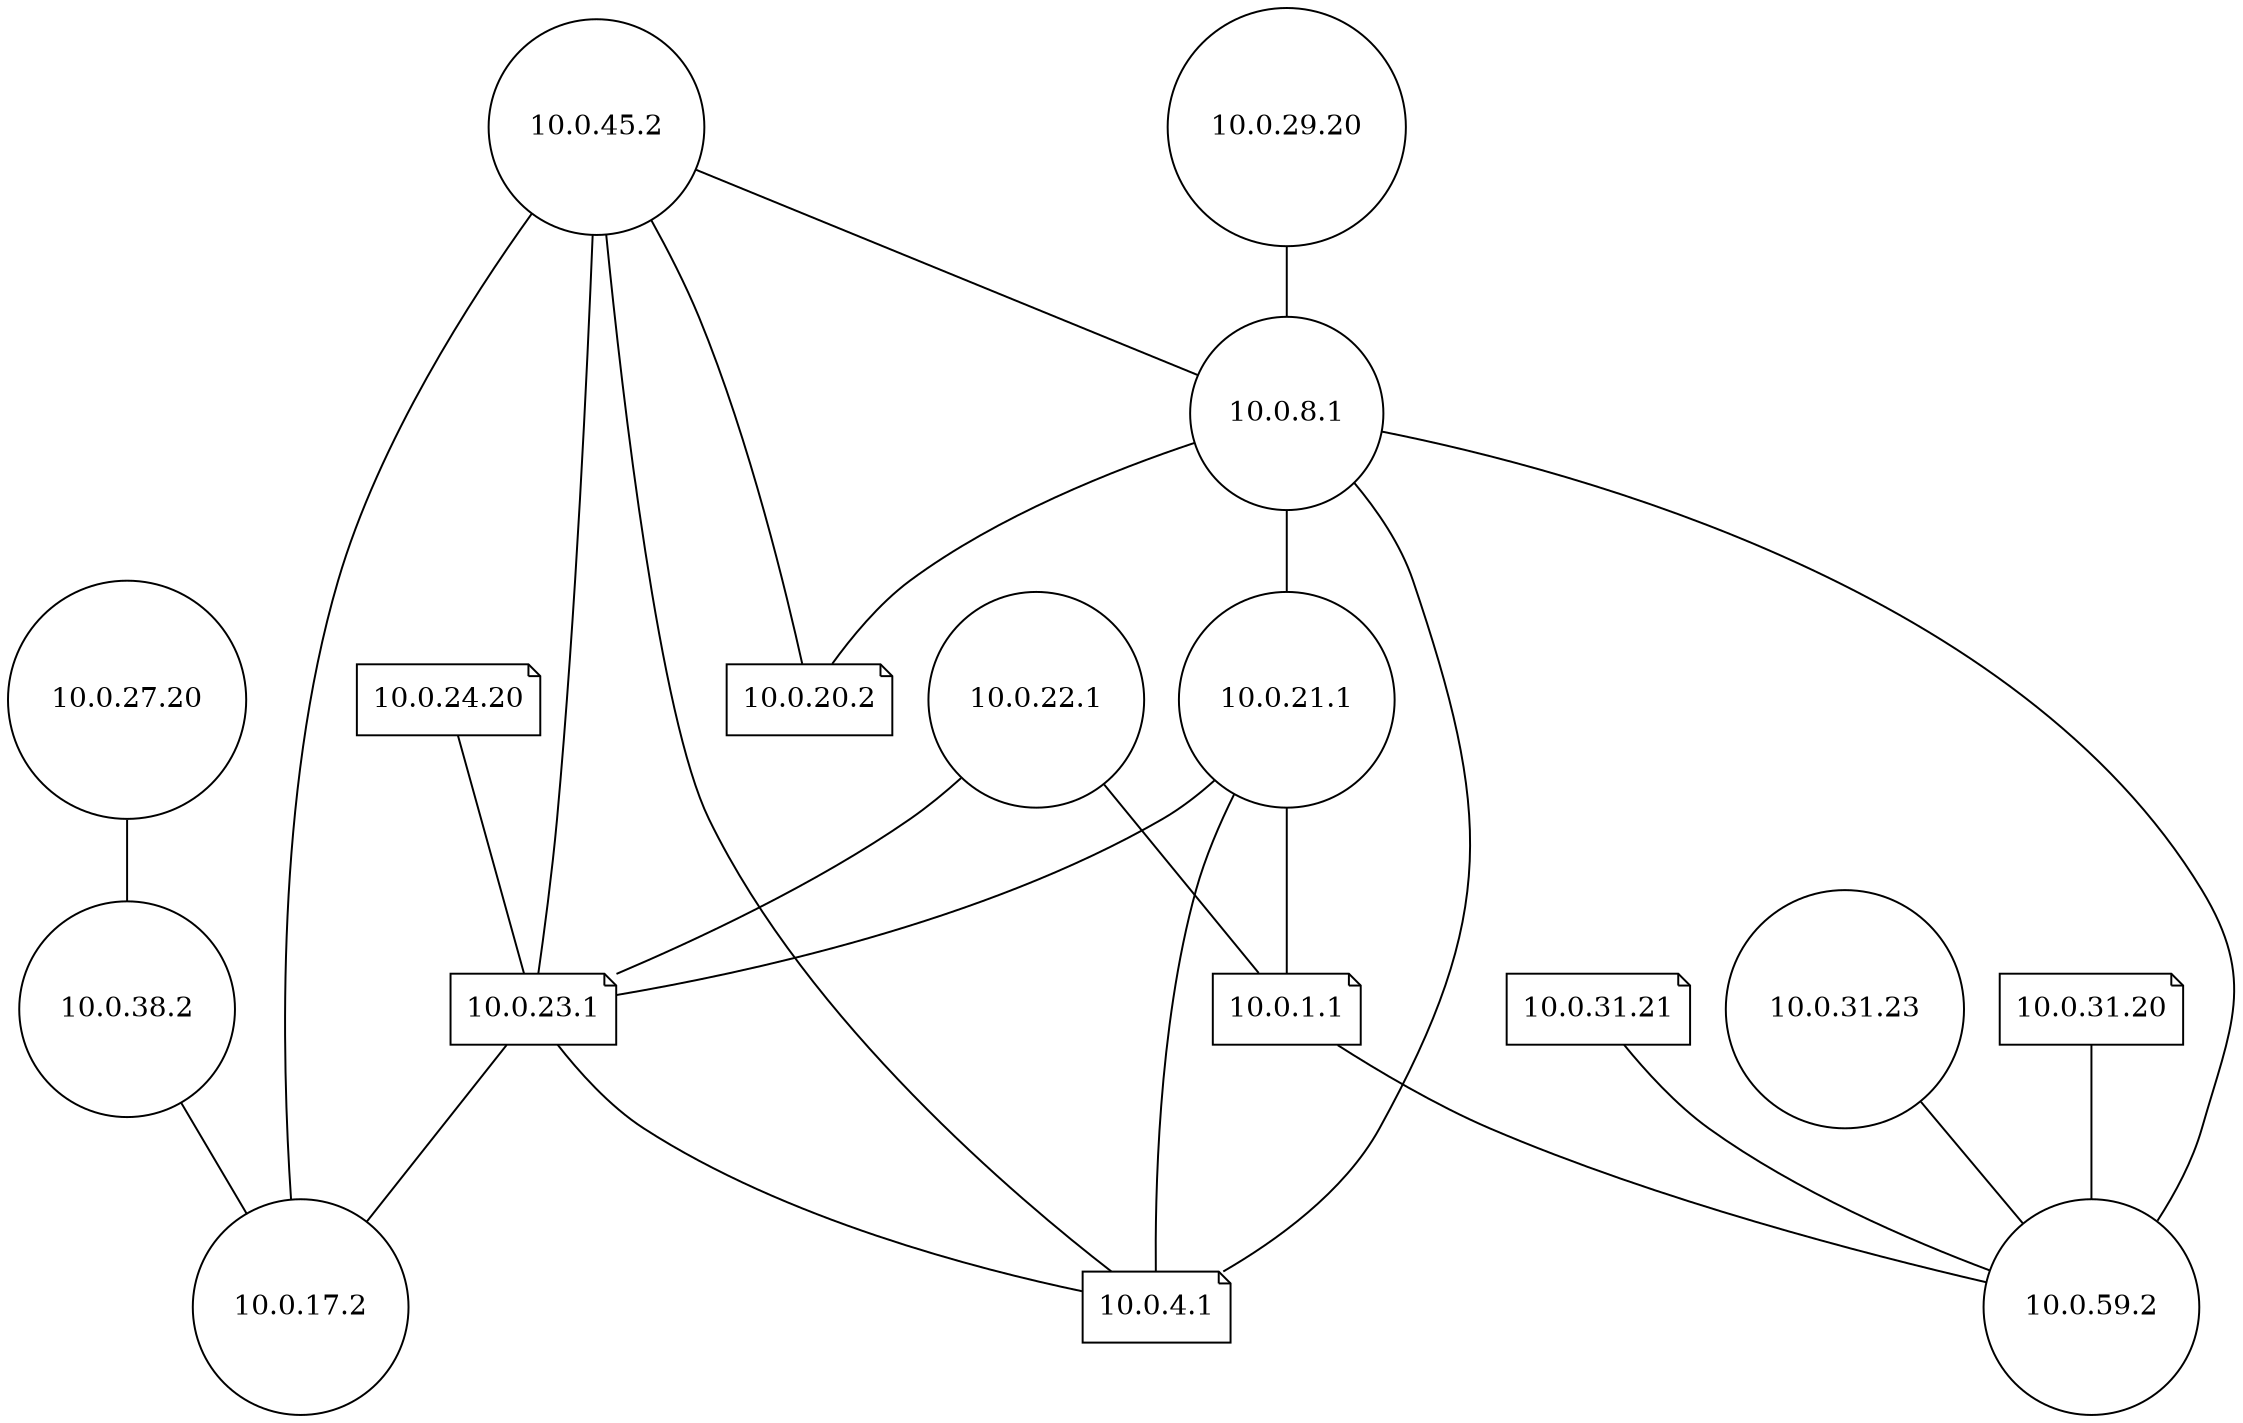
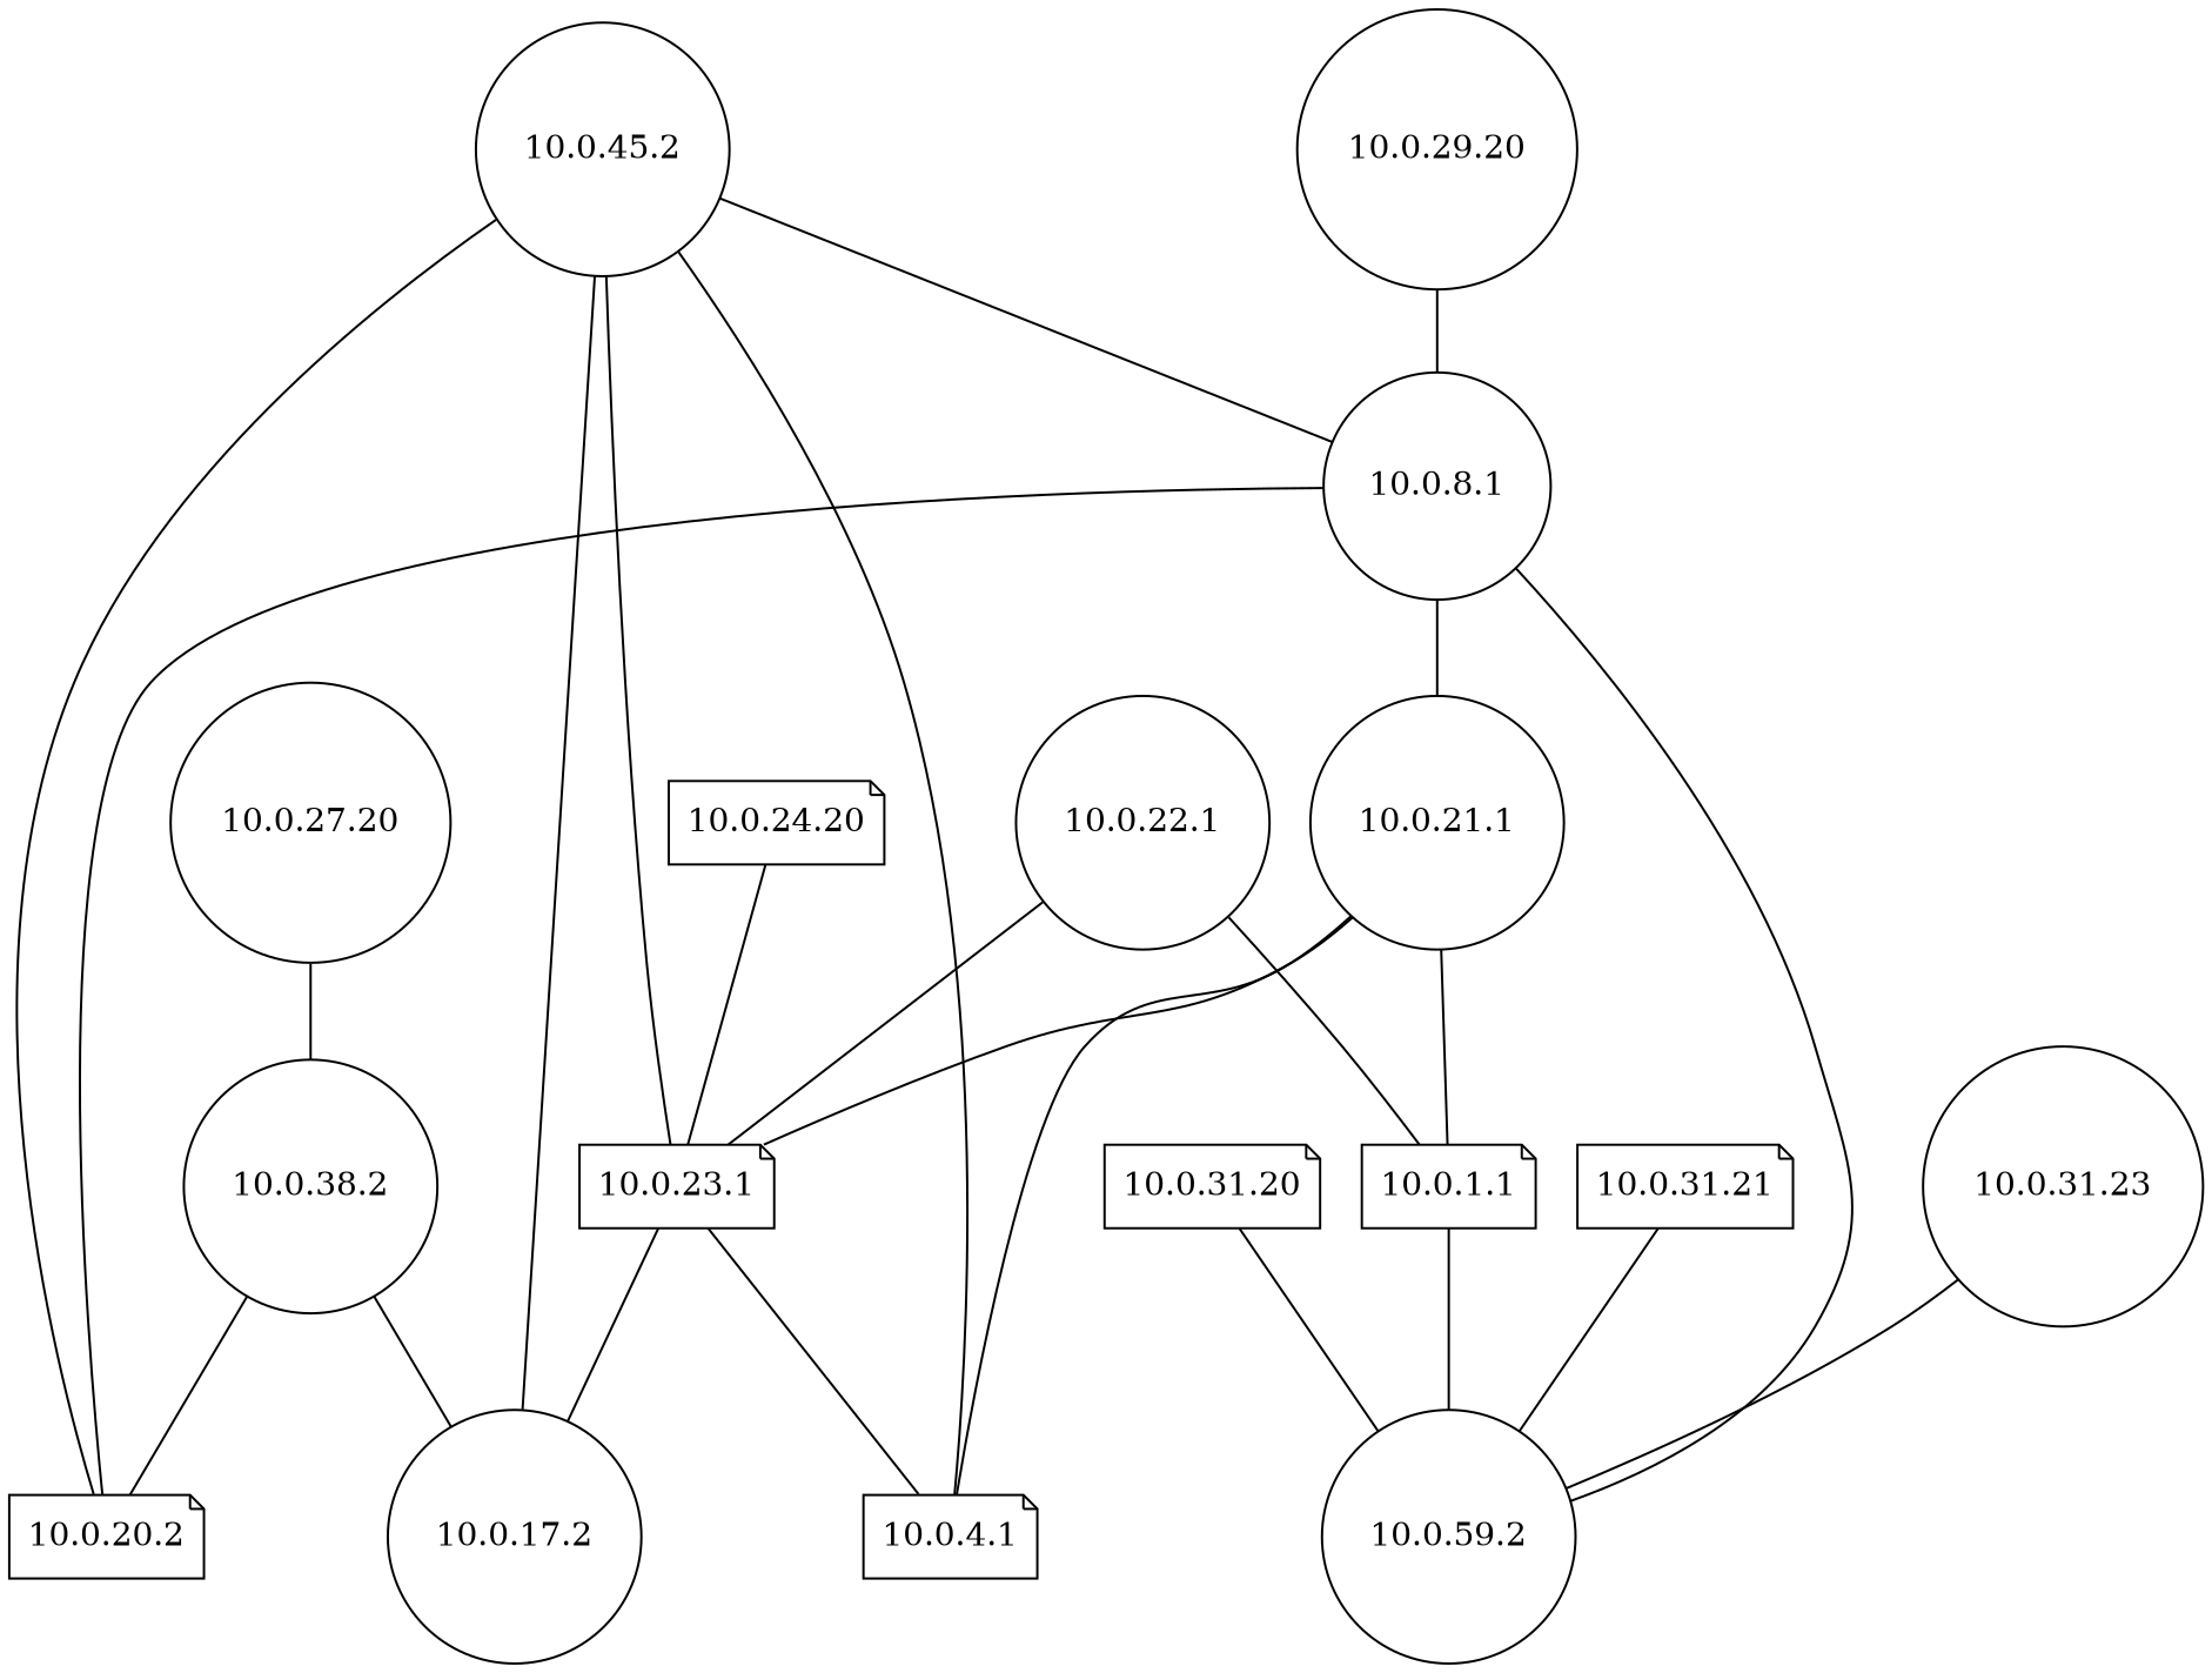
  strict graph {
    node [shape=circle weight=0]
    "10.0.29.20"
    "10.0.8.1"
    "10.0.4.1" [shape=note]
    "10.0.20.2" [shape=note]
    "10.0.21.1"
    "10.0.59.2"
    "10.0.23.1" [shape=note]
    "10.0.1.1" [shape=note]
    "10.0.45.2"
    "10.0.17.2"
    "10.0.27.20"
    "10.0.38.2"
    "10.0.22.1"
    "10.0.31.21" [shape=note]
    "10.0.24.20" [shape=note]
    "10.0.31.23"
    "10.0.31.20" [shape=note]
    "10.0.29.20" -- "10.0.8.1" [weight=101007]
-   "10.0.8.1" -- "10.0.4.1" [weight=36047]
    "10.0.8.1" -- "10.0.20.2" [weight=36147]
    "10.0.8.1" -- "10.0.21.1" [weight=33923]
    "10.0.8.1" -- "10.0.59.2" [weight=52017]
    "10.0.21.1" -- "10.0.4.1" [weight=47699]
    "10.0.21.1" -- "10.0.23.1" [weight=31669]
    "10.0.21.1" -- "10.0.1.1" [weight=23624]
    "10.0.23.1" -- "10.0.4.1" [weight=31558]
    "10.0.23.1" -- "10.0.17.2" [weight=140982]
    "10.0.1.1" -- "10.0.59.2" [weight=29384]
    "10.0.45.2" -- "10.0.8.1" [weight=27852]
    "10.0.45.2" -- "10.0.4.1" [weight=41467]
    "10.0.45.2" -- "10.0.20.2" [weight=21470]
    "10.0.45.2" -- "10.0.23.1" [weight=132276]
    "10.0.45.2" -- "10.0.17.2" [weight=35586]
    "10.0.27.20" -- "10.0.38.2" [weight=20119240]
+   "10.0.38.2" -- "10.0.20.2" [weight=42019]
    "10.0.38.2" -- "10.0.17.2" [weight=112289]
    "10.0.22.1" -- "10.0.23.1" [weight=45124]
    "10.0.22.1" -- "10.0.1.1" [weight=46196]
    "10.0.31.21" -- "10.0.59.2" [weight=47548]
    "10.0.24.20" -- "10.0.23.1" [weight=32160]
    "10.0.31.23" -- "10.0.59.2" [weight=53299]
    "10.0.31.20" -- "10.0.59.2" [weight=146072]
  }
